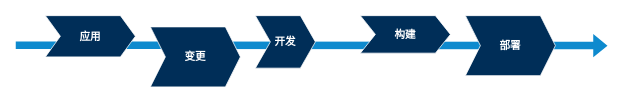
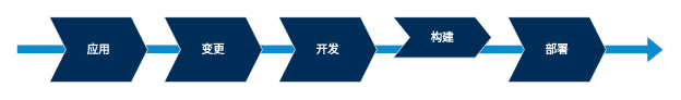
  <mxCell id="0" />
  <mxCell id="1" parent="0" />
  <mxCell id="2" value="" style="shape=flexArrow;endArrow=classic;html=1;fontSize=14;fontColor=#FFFFFF;fillColor=#0e8ace;strokeColor=none;" edge="1" parent="1"><mxGeometry width="50" height="50" relative="1" as="geometry"><mxPoint x="20" y="59.5" as="sourcePoint" /><mxPoint x="810" y="60" as="targetPoint" /><Array as="points"><mxPoint x="190" y="59.5" /></Array></mxGeometry></mxCell>
- <mxCell id="3" value="应用" style="shape=step;perimeter=stepPerimeter;whiteSpace=wrap;html=1;fixedSize=1;fillColor=#002e58;strokeColor=#FFFFFF;fontColor=#FFFFFF;fontStyle=1;fontSize=14;" vertex="1" parent="1"><mxGeometry x="60" y="20" width="120" height="55" as="geometry" /></mxCell>
- <mxCell id="4" value="变更" style="shape=step;perimeter=stepPerimeter;whiteSpace=wrap;html=1;fixedSize=1;fontSize=14;fontColor=#FFFFFF;fontStyle=1;strokeColor=#FFFFFF;fillColor=#002e58;" vertex="1" parent="1"><mxGeometry x="200" y="35" width="120" height="80" as="geometry" /></mxCell>
- <mxCell id="5" value="开发" style="shape=step;perimeter=stepPerimeter;whiteSpace=wrap;html=1;fixedSize=1;fontSize=14;fontColor=#FFFFFF;fontStyle=1;strokeColor=#FFFFFF;fillColor=#002e58;" vertex="1" parent="1"><mxGeometry x="340" y="20" width="80" height="70" as="geometry" /></mxCell>
+ <mxCell id="3" value="应用" style="shape=step;perimeter=stepPerimeter;whiteSpace=wrap;html=1;fixedSize=1;fillColor=#002e58;strokeColor=#FFFFFF;fontColor=#FFFFFF;fontStyle=1;fontSize=14;" vertex="1" parent="1"><mxGeometry x="60" y="20" width="120" height="80" as="geometry" /></mxCell>
+ <mxCell id="4" value="变更" style="shape=step;perimeter=stepPerimeter;whiteSpace=wrap;html=1;fixedSize=1;fontSize=14;fontColor=#FFFFFF;fontStyle=1;strokeColor=#FFFFFF;fillColor=#002e58;" vertex="1" parent="1"><mxGeometry x="200" y="20" width="120" height="80" as="geometry" /></mxCell>
+ <mxCell id="5" value="开发" style="shape=step;perimeter=stepPerimeter;whiteSpace=wrap;html=1;fixedSize=1;fontSize=14;fontColor=#FFFFFF;fontStyle=1;strokeColor=#FFFFFF;fillColor=#002e58;" vertex="1" parent="1"><mxGeometry x="340" y="20" width="120" height="80" as="geometry" /></mxCell>
  <mxCell id="6" value="构建" style="shape=step;perimeter=stepPerimeter;whiteSpace=wrap;html=1;fixedSize=1;fontSize=14;fontColor=#FFFFFF;fontStyle=1;strokeColor=#FFFFFF;fillColor=#002e58;" vertex="1" parent="1"><mxGeometry x="480" y="20" width="120" height="50" as="geometry" /></mxCell>
  <mxCell id="7" value="部署" style="shape=step;perimeter=stepPerimeter;whiteSpace=wrap;html=1;fixedSize=1;fontSize=14;fontColor=#FFFFFF;fontStyle=1;strokeColor=#FFFFFF;fillColor=#002e58;" vertex="1" parent="1"><mxGeometry x="620" y="20" width="120" height="80" as="geometry" /></mxCell>
